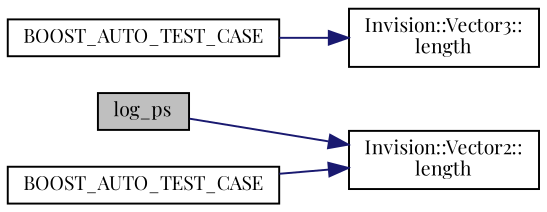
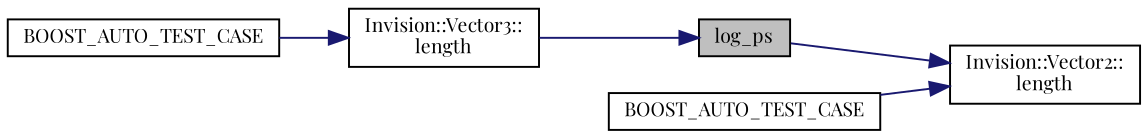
  digraph {
    fontname="Playfair Display"
    rankdir=RL
    node [color=black fillcolor=white fontname="Playfair Display" fontsize=10 shape=record style=filled]
    edge [color=midnightblue dir=back fontname="Playfair Display" fontsize=10 labelfontname=Helvetica labelfontsize=10 style=solid]
    n1 [fillcolor=grey75 fontcolor=black height=0.2 label=log_ps width=0.4]
    n2 [height=0.2 label="Invision::Vector3::\llength" width=0.4]
    n3 [height=0.2 label="Invision::Vector2::\llength" width=0.4]
    n4 [height=0.2 label=BOOST_AUTO_TEST_CASE width=0.4]
    n5 [height=0.2 label=BOOST_AUTO_TEST_CASE width=0.4]
+   n1 -> n2
    n2 -> n5
    n3 -> n1
    n3 -> n4
  }
